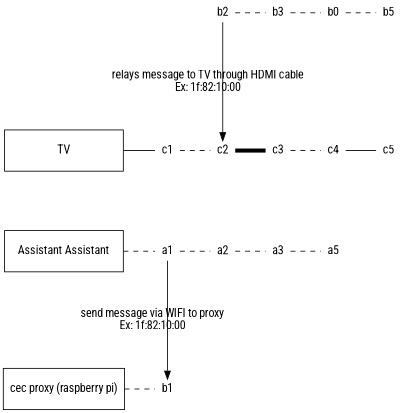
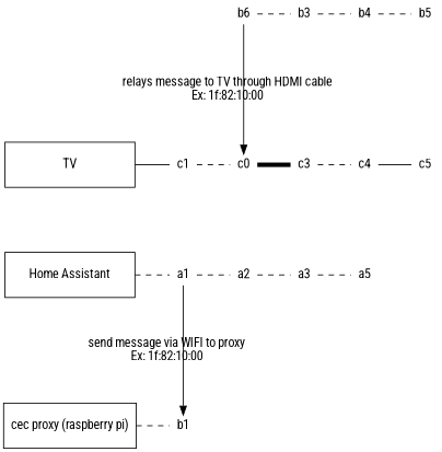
  digraph {
    fontname="Roboto Condensed"
    nodesep=1.0
    ordering=out
    rankdir=LR
    splines=line
    node [fontname="Roboto Condensed" shape=none]
    edge [arrowhead=none fontname="Roboto Condensed" style=dashed weight=6]
-   n1 [height=0.7 label="Assistant Assistant" shape=rectangle width=2]
+   n1 [height=0.7 label="Home Assistant" shape=rectangle width=2]
    n2 [height=0.7 label="cec proxy (raspberry pi)" shape=rectangle width=2]
    n3 [height=0.7 label=TV shape=rectangle width=2]
    a1 [height=0 width=0]
    a2 [height=0 width=0]
    a3 [height=0 width=0]
    a5 [height=0 width=0]
    b1 [height=0 width=0]
-   b2 [height=0 width=0]
+   b2 [height=0 width=0 label=b6]
    b3 [height=0 width=0]
-   b4 [height=0 width=0 label=b0]
+   b4 [height=0 width=0]
    b5 [height=0 width=0]
    c1 [height=0 width=0]
-   c2 [height=0 width=0]
+   c2 [height=0 width=0 label=c0]
    c3 [height=0 width=0]
    c4 [height=0 width=0]
    c5 [height=0 width=0]
    subgraph sub_1 {
      rank=same
      n1
      n2
      n3
    }
    subgraph sub_2 {
      n1
      a1
      a2
      a3
      a5
    }
    subgraph sub_3 {
      n2
      b1
      b2
      b3
      b4
      b5
    }
    subgraph sub_4 {
      n3
      c1
      c2
      c3
      c4
      c5
    }
    subgraph sub_5 {
      rank=same
      a1
      b1
    }
    subgraph sub_6 {
      rank=same
      b2
      c2
    }
    n1 -> a1
    n2 -> b1
    n3 -> c1 [style=solid]
    a1 -> a2
    a1 -> b1 [arrowhead=normal label="send message via WIFI to proxy\nEx: 1f:82:10:00" style="" weight=""]
    a2 -> a3
    a3 -> a5
    b2 -> b3
    b2 -> c2 [arrowhead=normal label="relays message to TV through HDMI cable\nEx: 1f:82:10:00" style="" weight=""]
    b3 -> b4
    b4 -> b5
    c1 -> c2
    c2 -> c3 [penwidth=5 style=solid]
    c3 -> c4
    c4 -> c5 [style=solid]
  }
